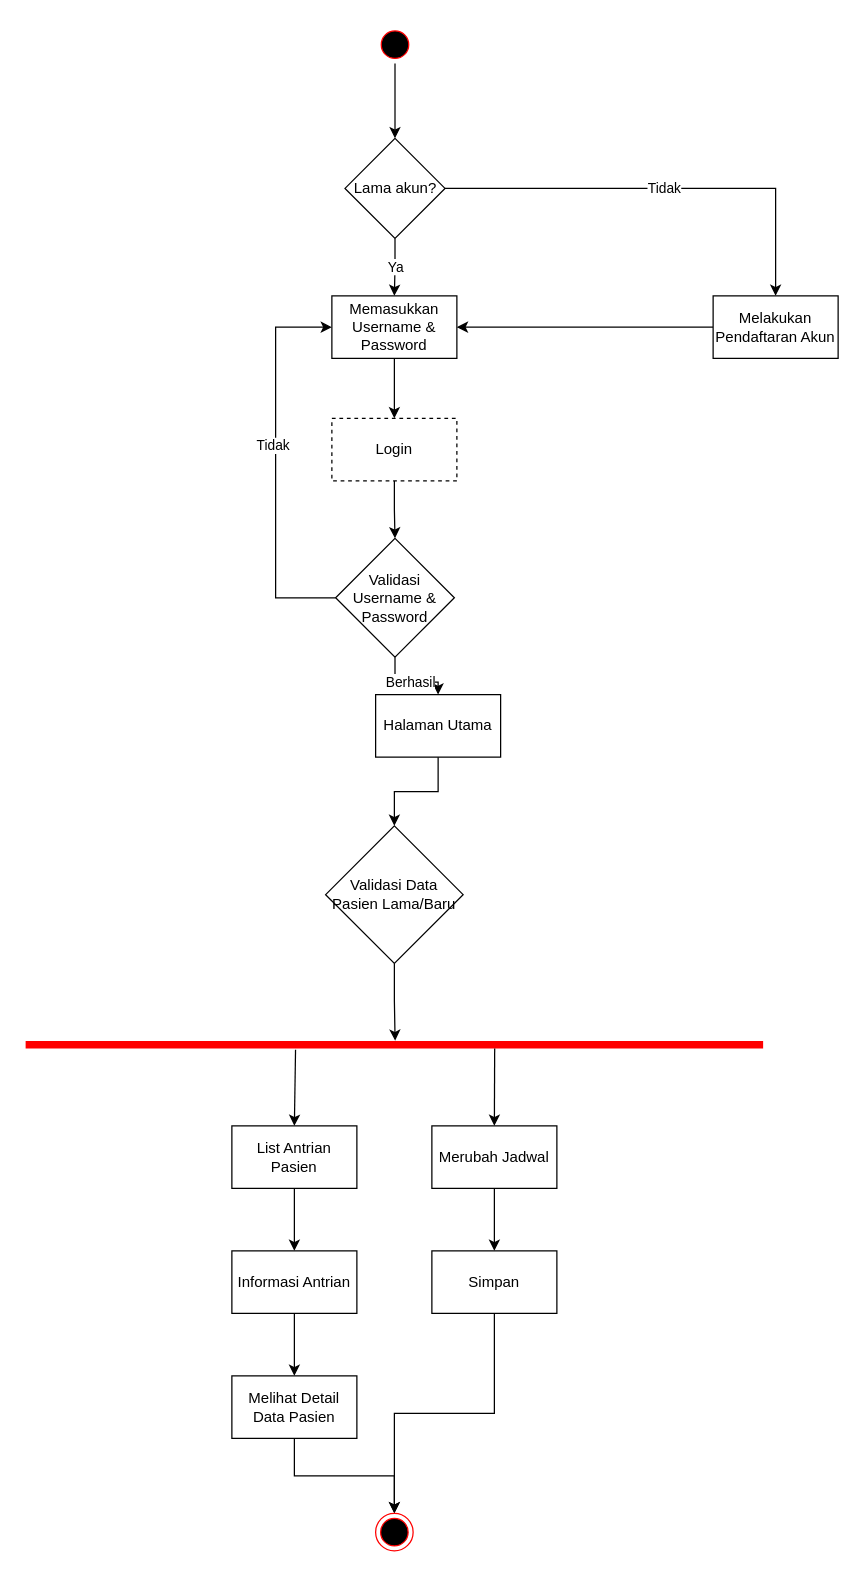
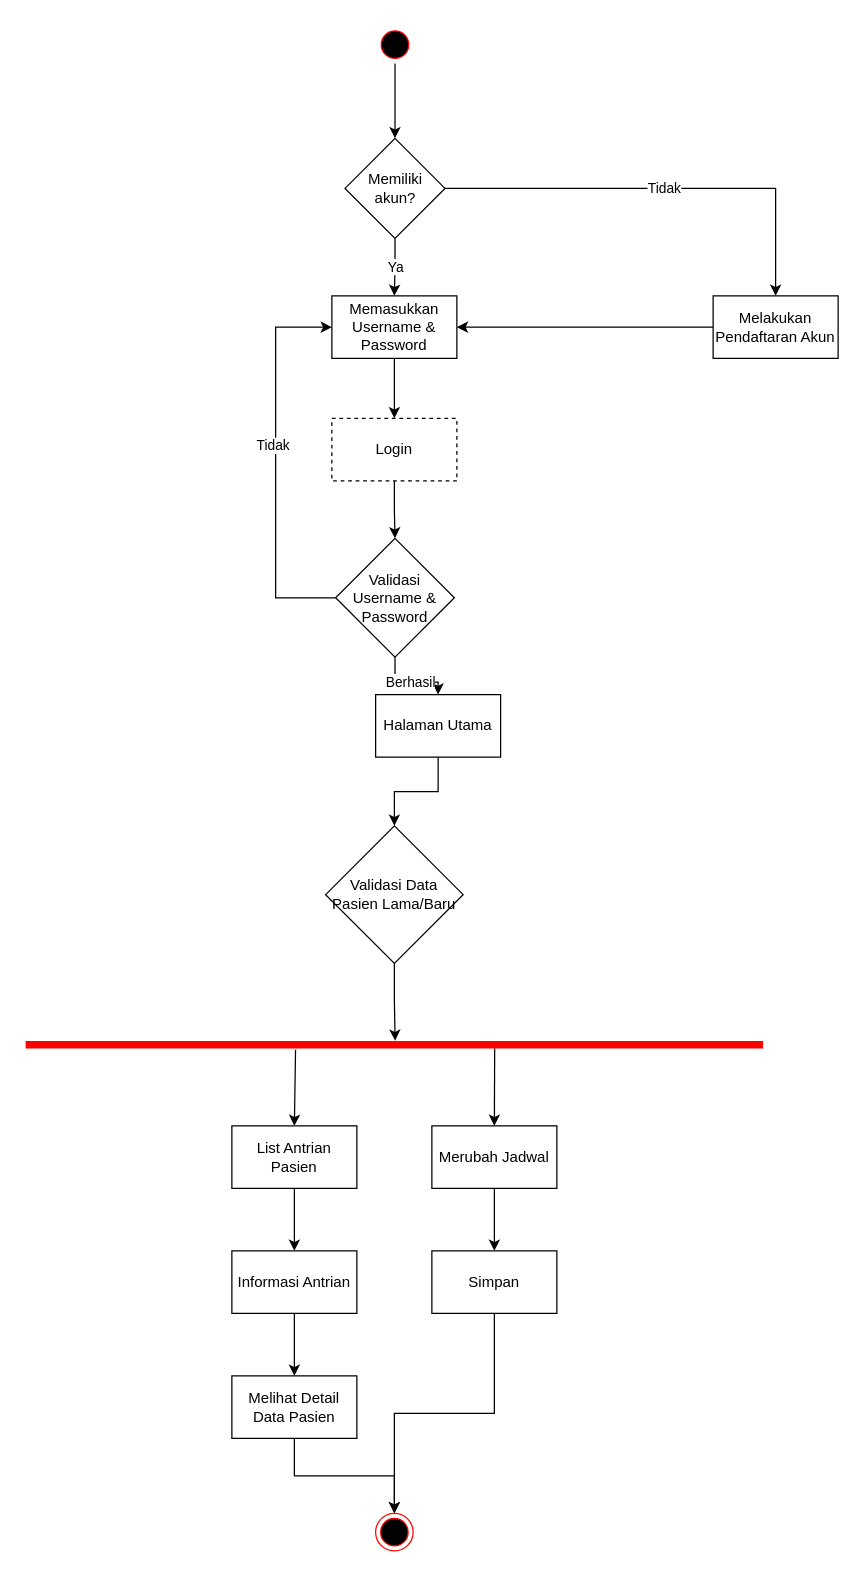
  <mxCell id="0" />
  <mxCell id="1" parent="0" />
  <mxCell id="2" style="edgeStyle=orthogonalEdgeStyle;rounded=0;orthogonalLoop=1;jettySize=auto;html=1;exitX=0.5;exitY=1;exitDx=0;exitDy=0;entryX=0.5;entryY=0;entryDx=0;entryDy=0;" parent="1" source="3" target="12" edge="1"><mxGeometry relative="1" as="geometry" /></mxCell>
  <mxCell id="3" value="" style="ellipse;html=1;shape=startState;fillColor=#000000;strokeColor=#ff0000;" parent="1" vertex="1"><mxGeometry x="300.5" y="20" width="30" height="30" as="geometry" /></mxCell>
  <mxCell id="4" style="edgeStyle=orthogonalEdgeStyle;rounded=0;orthogonalLoop=1;jettySize=auto;html=1;exitX=0.5;exitY=1;exitDx=0;exitDy=0;entryX=0.5;entryY=0;entryDx=0;entryDy=0;" parent="1" source="5" target="9" edge="1"><mxGeometry relative="1" as="geometry" /></mxCell>
  <mxCell id="5" value="Login" style="html=1;dashed=1;whiteSpace=wrap;" parent="1" vertex="1"><mxGeometry x="265" y="334" width="100" height="50" as="geometry" /></mxCell>
  <mxCell id="6" value="Berhasil" style="edgeStyle=orthogonalEdgeStyle;rounded=0;orthogonalLoop=1;jettySize=auto;html=1;exitX=0.5;exitY=1;exitDx=0;exitDy=0;entryX=0.5;entryY=0;entryDx=0;entryDy=0;" parent="1" source="9" target="17" edge="1"><mxGeometry relative="1" as="geometry" /></mxCell>
  <mxCell id="7" style="edgeStyle=orthogonalEdgeStyle;rounded=0;orthogonalLoop=1;jettySize=auto;html=1;exitX=0;exitY=0.5;exitDx=0;exitDy=0;entryX=0;entryY=0.5;entryDx=0;entryDy=0;" edge="1" parent="1" source="9" target="14"><mxGeometry relative="1" as="geometry"><Array as="points"><mxPoint x="220" y="478" /><mxPoint x="220" y="261" /></Array></mxGeometry></mxCell>
  <mxCell id="8" value="Tidak" style="edgeLabel;html=1;align=center;verticalAlign=middle;resizable=0;points=[];" vertex="1" connectable="0" parent="7"><mxGeometry x="0.099" y="3" relative="1" as="geometry"><mxPoint as="offset" /></mxGeometry></mxCell>
  <mxCell id="9" value="Validasi Username &amp;amp; Password" style="rhombus;whiteSpace=wrap;html=1;" parent="1" vertex="1"><mxGeometry x="268" y="430" width="95" height="95" as="geometry" /></mxCell>
  <mxCell id="10" value="Ya" style="edgeStyle=orthogonalEdgeStyle;rounded=0;orthogonalLoop=1;jettySize=auto;html=1;exitX=0.5;exitY=1;exitDx=0;exitDy=0;entryX=0.5;entryY=0;entryDx=0;entryDy=0;" parent="1" source="12" target="14" edge="1"><mxGeometry relative="1" as="geometry" /></mxCell>
  <mxCell id="11" value="Tidak" style="edgeStyle=orthogonalEdgeStyle;rounded=0;orthogonalLoop=1;jettySize=auto;html=1;exitX=1;exitY=0.5;exitDx=0;exitDy=0;entryX=0.5;entryY=0;entryDx=0;entryDy=0;" parent="1" source="12" target="16" edge="1"><mxGeometry relative="1" as="geometry" /></mxCell>
- <mxCell id="12" value="Lama akun?" style="rhombus;whiteSpace=wrap;html=1;" parent="1" vertex="1"><mxGeometry x="275.5" width="80" height="80" as="geometry" y="110" /></mxCell>
+ <mxCell id="12" value="Memiliki akun?" style="rhombus;whiteSpace=wrap;html=1;" parent="1" vertex="1"><mxGeometry x="275.5" width="80" height="80" as="geometry" y="110" /></mxCell>
  <mxCell id="13" style="edgeStyle=orthogonalEdgeStyle;rounded=0;orthogonalLoop=1;jettySize=auto;html=1;exitX=0.5;exitY=1;exitDx=0;exitDy=0;entryX=0.5;entryY=0;entryDx=0;entryDy=0;" parent="1" source="14" target="5" edge="1"><mxGeometry relative="1" as="geometry" /></mxCell>
  <mxCell id="14" value="Memasukkan Username &amp;amp; Password" style="html=1;dashed=0;whiteSpace=wrap;" parent="1" vertex="1"><mxGeometry x="265" y="236" width="100" height="50" as="geometry" /></mxCell>
  <mxCell id="15" style="edgeStyle=orthogonalEdgeStyle;rounded=0;orthogonalLoop=1;jettySize=auto;html=1;exitX=0;exitY=0.5;exitDx=0;exitDy=0;entryX=1;entryY=0.5;entryDx=0;entryDy=0;" parent="1" source="16" target="14" edge="1"><mxGeometry relative="1" as="geometry" /></mxCell>
  <mxCell id="16" value="Melakukan Pendaftaran Akun" style="html=1;dashed=0;whiteSpace=wrap;" parent="1" vertex="1"><mxGeometry x="570" y="236" width="100" height="50" as="geometry" /></mxCell>
  <mxCell id="17" value="Halaman Utama" style="html=1;dashed=0;whiteSpace=wrap;" parent="1" vertex="1"><mxGeometry x="300" y="555" width="100" height="50" as="geometry" /></mxCell>
  <mxCell id="18" style="edgeStyle=orthogonalEdgeStyle;rounded=0;orthogonalLoop=1;jettySize=auto;html=1;exitX=0.5;exitY=1;exitDx=0;exitDy=0;entryX=0.5;entryY=0;entryDx=0;entryDy=0;" parent="1" source="17" target="19" edge="1"><mxGeometry relative="1" as="geometry"><mxPoint x="315" y="710" as="targetPoint" /></mxGeometry></mxCell>
  <mxCell id="19" value="Validasi Data Pasien Lama/Baru" style="rhombus;whiteSpace=wrap;html=1;" parent="1" vertex="1"><mxGeometry x="260" y="660" width="110" height="110" as="geometry" /></mxCell>
  <mxCell id="20" value="" style="shape=line;html=1;strokeWidth=6;strokeColor=#ff0000;" parent="1" vertex="1"><mxGeometry x="20" y="830" width="590" height="10" as="geometry" /></mxCell>
  <mxCell id="21" style="edgeStyle=orthogonalEdgeStyle;rounded=0;orthogonalLoop=1;jettySize=auto;html=1;exitX=0.5;exitY=1;exitDx=0;exitDy=0;entryX=0.501;entryY=0.188;entryDx=0;entryDy=0;entryPerimeter=0;" parent="1" source="19" target="20" edge="1"><mxGeometry relative="1" as="geometry" /></mxCell>
  <mxCell id="22" style="edgeStyle=orthogonalEdgeStyle;rounded=0;orthogonalLoop=1;jettySize=auto;html=1;exitX=0.5;exitY=1;exitDx=0;exitDy=0;entryX=0.5;entryY=0;entryDx=0;entryDy=0;" parent="1" source="23" target="25" edge="1"><mxGeometry relative="1" as="geometry" /></mxCell>
  <mxCell id="23" value="List Antrian Pasien" style="html=1;dashed=0;whiteSpace=wrap;" parent="1" vertex="1"><mxGeometry x="185" y="900" width="100" height="50" as="geometry" /></mxCell>
  <mxCell id="24" style="edgeStyle=orthogonalEdgeStyle;rounded=0;orthogonalLoop=1;jettySize=auto;html=1;exitX=0.5;exitY=1;exitDx=0;exitDy=0;entryX=0.5;entryY=0;entryDx=0;entryDy=0;" parent="1" source="25" target="31" edge="1"><mxGeometry relative="1" as="geometry" /></mxCell>
  <mxCell id="25" value="Informasi Antrian" style="html=1;dashed=0;whiteSpace=wrap;" parent="1" vertex="1"><mxGeometry x="185" y="1000" width="100" height="50" as="geometry" /></mxCell>
  <mxCell id="26" style="edgeStyle=orthogonalEdgeStyle;rounded=0;orthogonalLoop=1;jettySize=auto;html=1;exitX=0.5;exitY=1;exitDx=0;exitDy=0;" parent="1" source="27" target="29" edge="1"><mxGeometry relative="1" as="geometry" /></mxCell>
  <mxCell id="27" value="Merubah Jadwal" style="html=1;dashed=0;whiteSpace=wrap;" parent="1" vertex="1"><mxGeometry x="345" y="900" width="100" height="50" as="geometry" /></mxCell>
  <mxCell id="28" style="edgeStyle=orthogonalEdgeStyle;rounded=0;orthogonalLoop=1;jettySize=auto;html=1;exitX=0.5;exitY=1;exitDx=0;exitDy=0;entryX=0.5;entryY=0;entryDx=0;entryDy=0;" parent="1" source="29" target="34" edge="1"><mxGeometry relative="1" as="geometry" /></mxCell>
  <mxCell id="29" value="Simpan" style="html=1;dashed=0;whiteSpace=wrap;" parent="1" vertex="1"><mxGeometry x="345" y="1000" width="100" height="50" as="geometry" /></mxCell>
  <mxCell id="30" style="edgeStyle=orthogonalEdgeStyle;rounded=0;orthogonalLoop=1;jettySize=auto;html=1;exitX=0.5;exitY=1;exitDx=0;exitDy=0;entryX=0.5;entryY=0;entryDx=0;entryDy=0;" parent="1" source="31" target="34" edge="1"><mxGeometry relative="1" as="geometry"><mxPoint x="310" y="1210" as="targetPoint" /></mxGeometry></mxCell>
  <mxCell id="31" value="Melihat Detail Data Pasien" style="html=1;dashed=0;whiteSpace=wrap;" parent="1" vertex="1"><mxGeometry x="185" y="1100" width="100" height="50" as="geometry" /></mxCell>
  <mxCell id="32" value="" style="endArrow=classic;html=1;rounded=0;entryX=0.5;entryY=0;entryDx=0;entryDy=0;exitX=0.636;exitY=0.819;exitDx=0;exitDy=0;exitPerimeter=0;" parent="1" source="20" target="27" edge="1"><mxGeometry width="50" height="50" relative="1" as="geometry"><mxPoint x="395" y="850" as="sourcePoint" /><mxPoint x="550" y="920" as="targetPoint" /></mxGeometry></mxCell>
  <mxCell id="33" value="" style="endArrow=classic;html=1;rounded=0;entryX=0.5;entryY=0;entryDx=0;entryDy=0;exitX=0.366;exitY=0.907;exitDx=0;exitDy=0;exitPerimeter=0;" parent="1" source="20" target="23" edge="1"><mxGeometry width="50" height="50" relative="1" as="geometry"><mxPoint x="210" y="920" as="sourcePoint" /><mxPoint x="260" y="870" as="targetPoint" /></mxGeometry></mxCell>
  <mxCell id="34" value="" style="ellipse;html=1;shape=endState;fillColor=#000000;strokeColor=#ff0000;" parent="1" vertex="1"><mxGeometry x="300" y="1210" width="30" height="30" as="geometry" /></mxCell>
